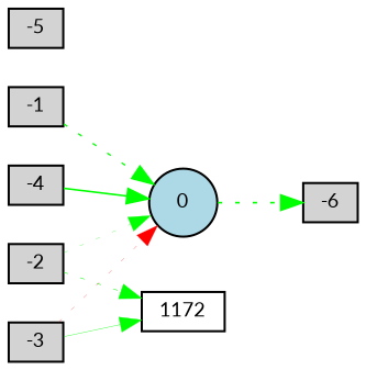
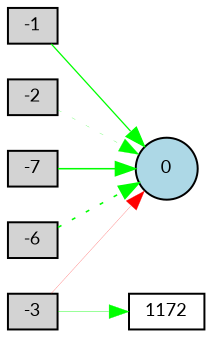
  digraph {
    fontname=Lato
    rankdir=LR
    node [fillcolor=lightgray fontname=Lato fontsize=9 shape=box style=filled]
    edge [color=green fontname=Lato style=dotted]
    -1 [height=0.2 width=0.2]
    0 [fillcolor=lightblue height=0.2 shape=circle width=0.2]
    -2 [height=0.2 width=0.2]
    1172 [fillcolor=white height=0.2 width=0.2]
    -3 [height=0.2 width=0.2]
-   -4 [height=0.2 width=0.2]
-   -5 [height=0.2 width=0.2]
+   -4 [height=0.2 width=0.2 label=-7]
    -6 [height=0.2 width=0.2]
-   -1 -> 0 [penwidth=0.6427681783218017]
+   -1 -> 0 [penwidth=0.6427681783218017 style=solid]
    -2 -> 0 [penwidth=0.11620147611889792]
-   -2 -> 1172 [penwidth=0.25564640868421995]
-   -3 -> 0 [color=red penwidth=0.10375146033580072]
+   -3 -> 0 [color=red penwidth=0.10375146033580072 style=solid]
    -3 -> 1172 [penwidth=0.17334854315511833 style=solid]
    -4 -> 0 [penwidth=0.7863407715920667 style=solid]
-   0 -> -6 [penwidth=0.7945204725872427]
+   -6 -> 0 [penwidth=0.7945204725872427]
  }
